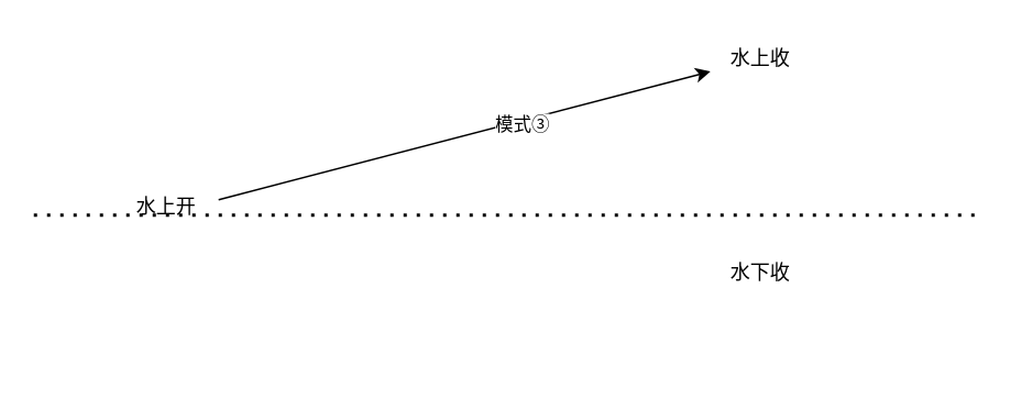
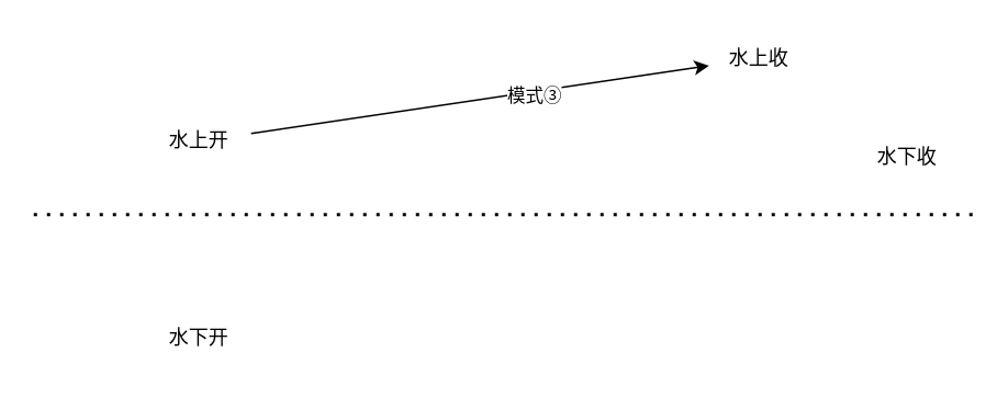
  <mxCell id="0" />
  <mxCell id="1" parent="0" />
  <mxCell id="2" value="" style="endArrow=none;dashed=1;html=1;dashPattern=1 3;strokeWidth=2;rounded=0;" edge="1" parent="1"><mxGeometry width="50" height="50" relative="1" as="geometry"><mxPoint x="20" y="130" as="sourcePoint" /><mxPoint x="590" y="130" as="targetPoint" /></mxGeometry></mxCell>
- <mxCell id="3" value="水上开" style="text;html=1;align=center;verticalAlign=middle;resizable=0;points=[];autosize=1;strokeColor=none;fillColor=none;" vertex="1" parent="1"><mxGeometry x="70" y="110" width="60" height="30" as="geometry" /></mxCell>
- <mxCell id="4" value="水下收" style="text;html=1;align=center;verticalAlign=middle;resizable=0;points=[];autosize=1;strokeColor=none;fillColor=none;" vertex="1" parent="1"><mxGeometry x="430" y="150" width="60" height="30" as="geometry" /></mxCell>
+ <mxCell id="3" value="水上开" style="text;html=1;align=center;verticalAlign=middle;resizable=0;points=[];autosize=1;strokeColor=none;fillColor=none;" vertex="1" parent="1"><mxGeometry x="90" y="70" width="60" height="30" as="geometry" /></mxCell>
+ <mxCell id="4" value="水下收" style="text;html=1;align=center;verticalAlign=middle;resizable=0;points=[];autosize=1;strokeColor=none;fillColor=none;" vertex="1" parent="1"><mxGeometry x="520" y="80" width="60" height="30" as="geometry" /></mxCell>
  <mxCell id="5" value="水上收" style="text;html=1;align=center;verticalAlign=middle;resizable=0;points=[];autosize=1;strokeColor=none;fillColor=none;" vertex="1" parent="1"><mxGeometry x="430" y="20" width="60" height="30" as="geometry" /></mxCell>
+ <mxCell id="6" value="水下开" style="text;html=1;align=center;verticalAlign=middle;resizable=0;points=[];autosize=1;strokeColor=none;fillColor=none;" vertex="1" parent="1"><mxGeometry x="90" y="190" width="60" height="30" as="geometry" /></mxCell>
  <mxCell id="7" value="" style="endArrow=classic;html=1;rounded=0;exitX=1.033;exitY=0.356;exitDx=0;exitDy=0;exitPerimeter=0;" edge="1" parent="1" source="3" target="5"><mxGeometry width="50" height="50" relative="1" as="geometry"><mxPoint x="360" y="80" as="sourcePoint" /><mxPoint x="410" y="30" as="targetPoint" /></mxGeometry></mxCell>
  <mxCell id="8" value="模式③" style="edgeLabel;html=1;align=center;verticalAlign=middle;resizable=0;points=[];" vertex="1" connectable="0" parent="7"><mxGeometry x="0.23" y="-2" relative="1" as="geometry"><mxPoint as="offset" /></mxGeometry></mxCell>
